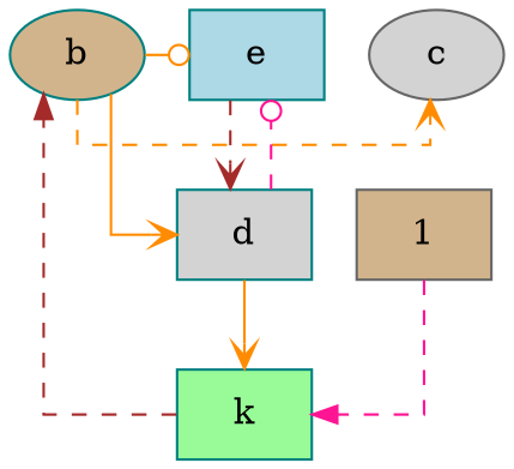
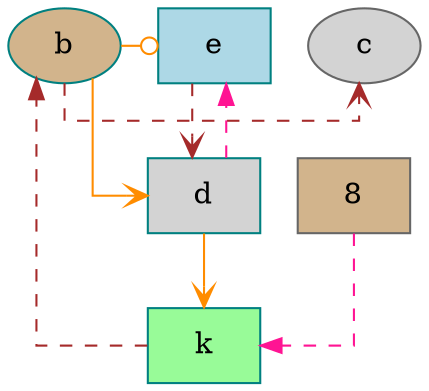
  digraph {
    splines=ortho
    node [color=teal fillcolor=tan style=filled shape=box]
    edge [arrowhead=vee color=brown style=dashed]
    n1 [label=b shape=""]
    n2 [color=gray40 fillcolor=lightgrey label=c style="rounded, filled,filled" shape=""]
    n3 [fillcolor=lightblue label=e]
    n4 [fillcolor=lightgrey label=d]
    n5 [fillcolor=palegreen label=k]
-   n6 [color=gray40 label=1]
+   n6 [color=gray40 label=8]
    subgraph sub_1 {
      rank=same
      n1
      n2
      n3
    }
-   n1 -> n2 [color=darkorange]
+   n1 -> n2
    n1 -> n3 [arrowhead=odot color=darkorange style=solid]
    n1 -> n4 [color=darkorange style=solid]
    n3 -> n4
-   n4 -> n3 [arrowhead=odot color=deeppink]
+   n4 -> n3 [arrowhead=normal color=deeppink]
    n4 -> n5 [color=darkorange style=solid]
    n5 -> n1 [arrowhead=normal]
    n6 -> n5 [arrowhead=normal color=deeppink]
  }
